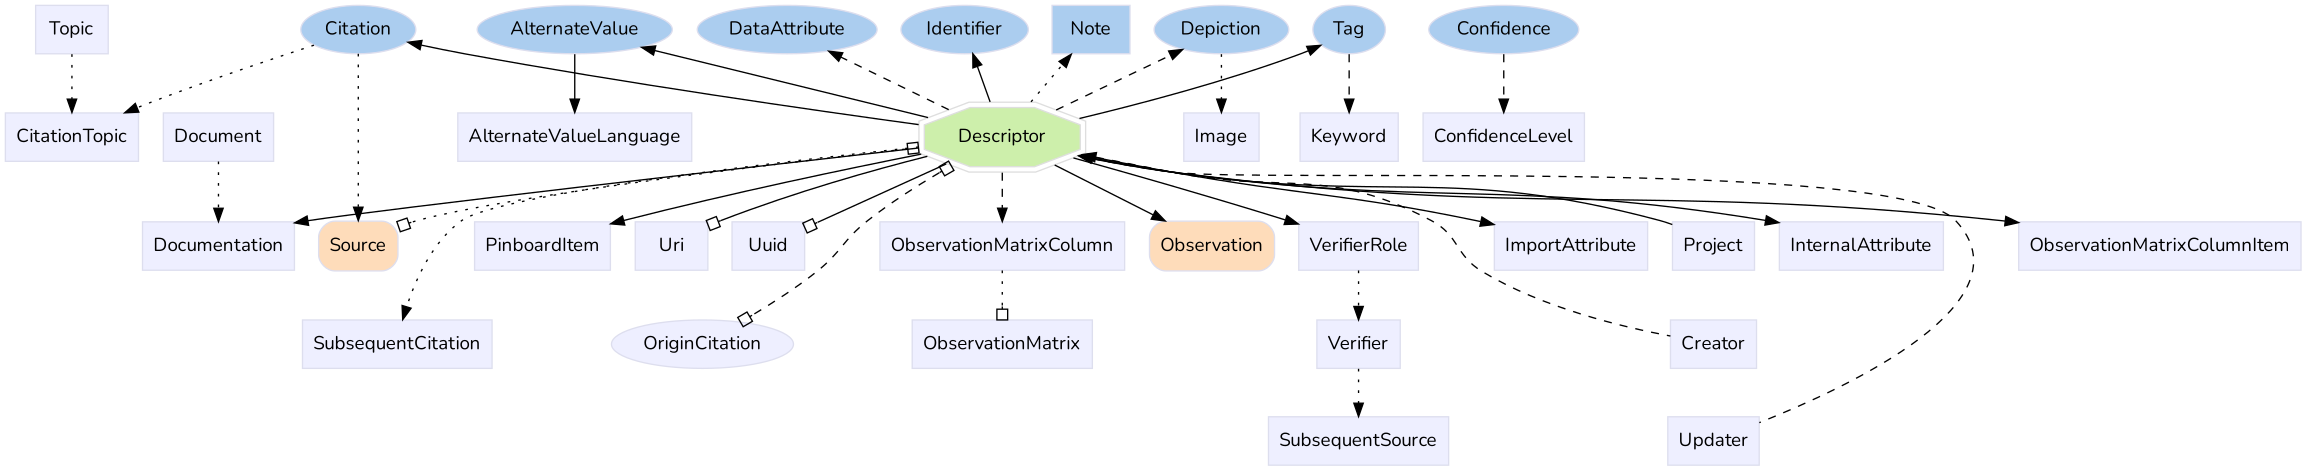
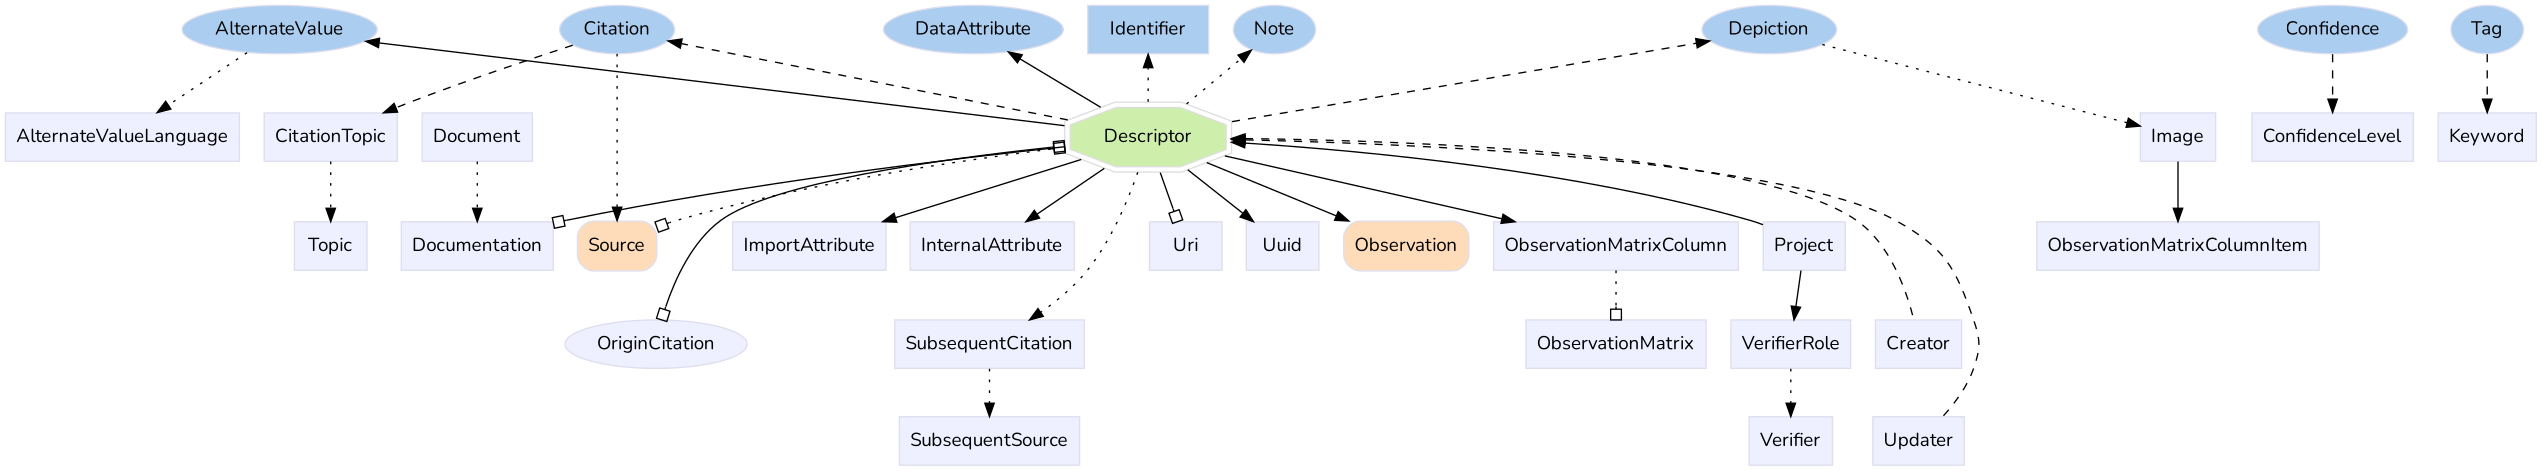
  digraph {
    fontname=Nunito
    rankdir=TB
    node [color="#dddeee" fillcolor="#eeefff" fontname=Nunito group=supporting shape=box style=filled]
    edge [fontname=Nunito]
    n1 [fillcolor="#abcdef" group=annotator height=0.5 label=AlternateValue shape=oval width=1.8387]
    n2 [fillcolor="#abcdef" group=annotator height=0.5 label=Citation shape=oval width=1.1279]
    n3 [fillcolor="#abcdef" group=annotator height=0.5 label=Confidence shape=oval width=1.4833]
    n4 [fillcolor="#abcdef" group=annotator height=0.5 label=DataAttribute shape=oval width=1.7108]
    n5 [fillcolor="#abcdef" group=annotator height=0.5 label=Depiction shape=oval width=1.3127]
-   n6 [fillcolor="#abcdef" group=annotator height=0.5 label=Identifier shape=oval width=1.2558]
+   n6 [fillcolor="#abcdef" group=annotator height=0.5 label=Identifier width=1.2558]
    n7 [fillcolor="#abcdef" group=annotator height=0.5 label=Tag shape=oval width=0.75]
-   n8 [fillcolor="#abcdef" group=annotator height=0.5 label=Note width=0.80088]
+   n8 [fillcolor="#abcdef" group=annotator height=0.5 label=Note shape=oval width=0.80088]
    n9 [color="#dedede" fillcolor="#cdefab" group=target height=0.61111 label=Descriptor shape=doubleoctagon width=1.6089]
    n10 [fillcolor="#fedcba" group=core height=0.51389 label=Observation shape=Mrecord width=1.1389]
    n11 [fillcolor="#fedcba" group=core height=0.51389 label=Source shape=Mrecord width=0.75]
    n12 [height=0.5 label=AlternateValueLanguage width=2.0868]
    n13 [height=0.5 label=CitationTopic width=1.2639]
    n14 [height=0.5 label=ConfidenceLevel width=1.5139]
    n15 [height=0.5 label=Documentation width=1.3889]
    n16 [height=0.5 label=Document width=1.0139]
    n17 [height=0.5 label=Image width=0.75]
    n18 [height=0.5 label=ImportAttribute width=1.4201]
    n19 [height=0.5 label=InternalAttribute width=1.4826]
    n20 [height=0.5 label=Keyword width=0.92014]
    n21 [height=0.5 label=ObservationMatrixColumn width=2.2743]
    n22 [height=0.5 label=ObservationMatrix width=1.6597]
    n23 [height=0.5 label=ObservationMatrixColumnItem width=2.6285]
-   n24 [height=0.5 label=PinboardItem width=1.2535]
    n25 [height=0.5 label=SubsequentCitation width=1.691]
    n26 [height=0.5 label=SubsequentSource width=1.6076]
    n27 [height=0.5 label=Topic width=0.75]
    n28 [height=0.5 label=Uri width=0.75]
    n29 [height=0.5 label=Uuid width=0.75]
    n30 [height=0.5 label=VerifierRole width=1.1493]
    n31 [height=0.5 label=Verifier width=0.79514]
    n32 [height=0.5 label=Creator width=0.78472]
    n33 [height=0.5 label=Project width=0.75347]
    n34 [height=0.5 label=Updater width=0.82639]
    n35 [height=0.5 label=OriginCitation shape=ellipse width=1.316]
    subgraph sub_1 {
      rank=min
      n1
      n2
      n3
      n4
      n5
      n6
      n7
      n8
    }
    subgraph sub_2 {
      n9
      n10
      n11
    }
    subgraph sub_3 {
      n12
      n13
      n14
      n15
      n16
      n17
      n18
      n19
      n20
      n21
      n22
      n23
-     n24
      n25
      n26
      n27
      n28
      n29
      n30
      n31
      n32
      n33
      n34
      n35
    }
-   n1 -> n12 [style=solid]
+   n1 -> n12 [style=dotted]
    n2 -> n11 [style=dotted]
-   n2 -> n13 [style=dotted]
+   n2 -> n13 [style=dashed]
    n3 -> n14 [style=dashed]
    n5 -> n17 [style=dotted]
    n7 -> n20 [style=dashed]
    n9 -> n1
-   n9 -> n2
-   n9 -> n4 [style=dashed]
+   n9 -> n2 [style=dashed]
+   n9 -> n4
    n9 -> n5 [style=dashed]
-   n9 -> n6
-   n9 -> n7
+   n9 -> n6 [style=dotted]
    n9 -> n8 [style=dotted]
    n9 -> n10
    n9 -> n11 [arrowhead=obox arrowtail=obox dir=both style=dotted]
-   n9 -> n15
+   n9 -> n15 [arrowhead=obox]
    n9 -> n18
    n9 -> n19
-   n9 -> n21 [style=dashed]
-   n9 -> n23
-   n9 -> n24
+   n9 -> n21
+   n17 -> n23
    n9 -> n25 [style=dotted]
    n9 -> n28 [arrowhead=obox]
-   n9 -> n29 [arrowhead=obox]
-   n9 -> n30
+   n9 -> n29
+   n33 -> n30
    n9 -> n32 [dir=back style=dashed]
    n9 -> n33 [dir=back style=solid]
    n9 -> n34 [dir=back style=dashed]
-   n9 -> n35 [arrowhead=obox arrowtail=obox dir=both style=dashed]
+   n9 -> n35 [arrowhead=obox arrowtail=obox dir=both]
    n10 -> n22 [style=invis]
    n11 -> n25 [style=invis]
    n11 -> n35 [style=invis]
-   n27 -> n13 [style=dotted]
+   n13 -> n27 [style=dotted]
    n16 -> n15 [style=dotted]
    n21 -> n22 [arrowhead=obox style=dotted]
-   n31 -> n26 [style=dotted]
+   n25 -> n26 [style=dotted]
    n30 -> n31 [style=dotted]
    n32 -> n34 [style=invis]
    n33 -> n32 [style=invis]
  }
